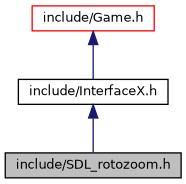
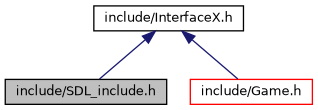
  digraph {
    node [color=black fontname=Helvetica fontsize=10 shape=record]
    edge [color=midnightblue dir=back fontname=Helvetica fontsize=10 labelfontname=Helvetica labelfontsize=10 style=solid]
-   n1 [fillcolor=grey75 fontcolor=black height=0.2 label="include/SDL_rotozoom.h" style=filled width=0.4]
+   n1 [fillcolor=grey75 fontcolor=black height=0.2 label="include/SDL_include.h" style=filled width=0.4]
    n2 [height=0.2 label="include/InterfaceX.h" width=0.4]
    n3 [color=red height=0.2 label="include/Game.h" width=0.4]
    n2 -> n1
-   n3 -> n2
+   n2 -> n3
  }
